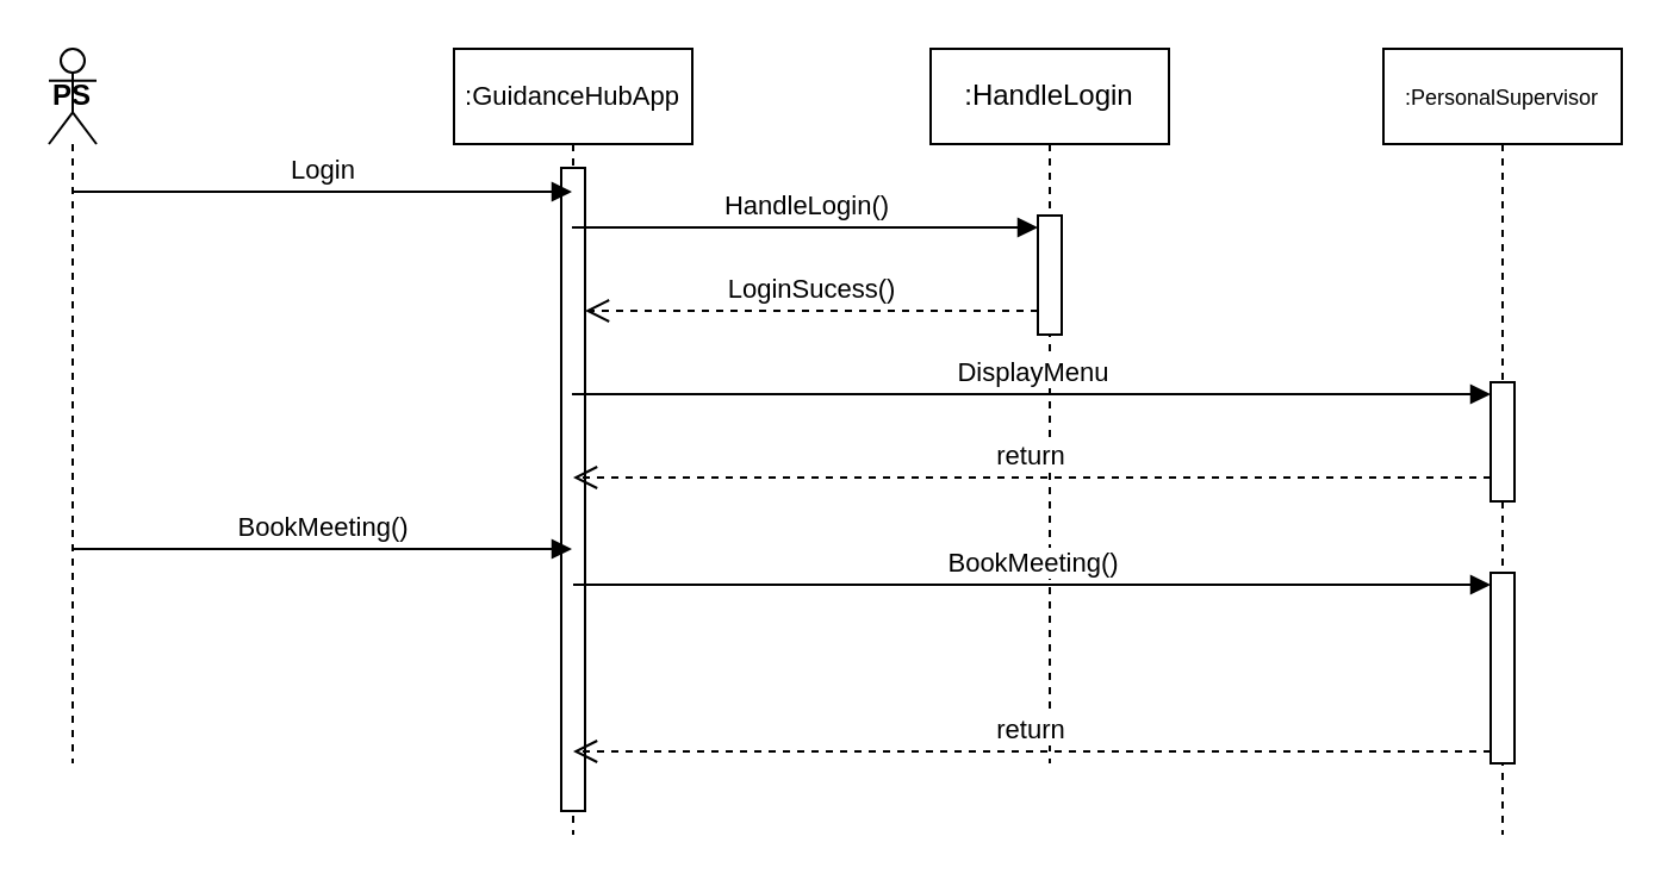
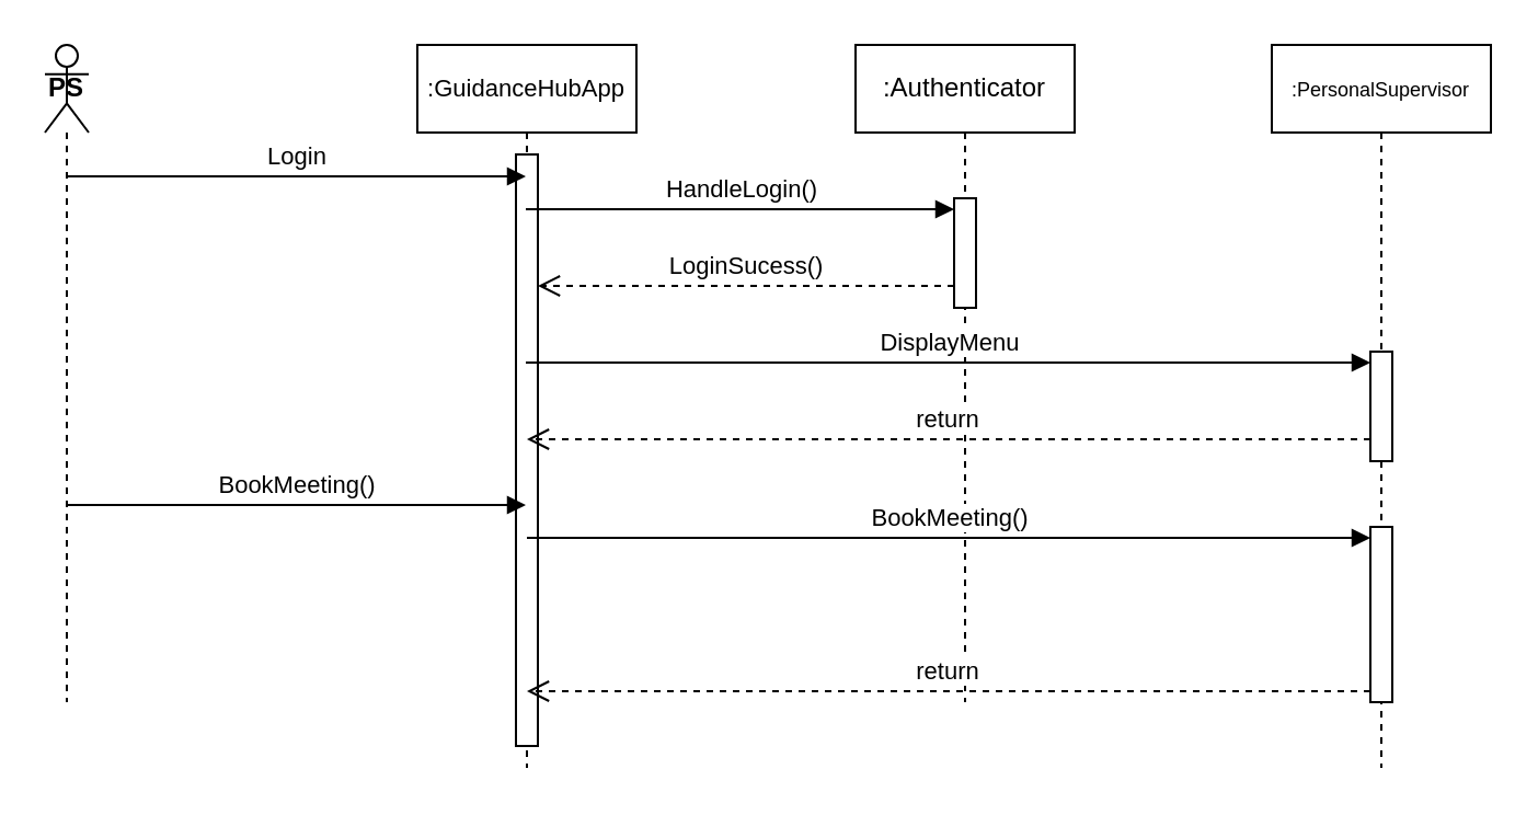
  <mxCell id="0" />
  <mxCell id="1" parent="0" />
  <mxCell id="2" value="&lt;font style=&quot;font-size: 11px;&quot;&gt;:GuidanceHubApp&lt;/font&gt;" style="shape=umlLifeline;perimeter=lifelinePerimeter;whiteSpace=wrap;html=1;container=1;dropTarget=0;collapsible=0;recursiveResize=0;outlineConnect=0;portConstraint=eastwest;newEdgeStyle={&quot;curved&quot;:0,&quot;rounded&quot;:0};" vertex="1" parent="1"><mxGeometry x="190" y="20" width="100" height="330" as="geometry" /></mxCell>
  <mxCell id="3" value="" style="html=1;points=[[0,0,0,0,5],[0,1,0,0,-5],[1,0,0,0,5],[1,1,0,0,-5]];perimeter=orthogonalPerimeter;outlineConnect=0;targetShapes=umlLifeline;portConstraint=eastwest;newEdgeStyle={&quot;curved&quot;:0,&quot;rounded&quot;:0};" vertex="1" parent="2"><mxGeometry x="45" y="50" width="10" height="270" as="geometry" /></mxCell>
- <mxCell id="4" value=":HandleLogin" style="shape=umlLifeline;perimeter=lifelinePerimeter;whiteSpace=wrap;html=1;container=1;dropTarget=0;collapsible=0;recursiveResize=0;outlineConnect=0;portConstraint=eastwest;newEdgeStyle={&quot;curved&quot;:0,&quot;rounded&quot;:0};" vertex="1" parent="1"><mxGeometry x="390" y="20" width="100" height="300" as="geometry" /></mxCell>
+ <mxCell id="4" value=":Authenticator" style="shape=umlLifeline;perimeter=lifelinePerimeter;whiteSpace=wrap;html=1;container=1;dropTarget=0;collapsible=0;recursiveResize=0;outlineConnect=0;portConstraint=eastwest;newEdgeStyle={&quot;curved&quot;:0,&quot;rounded&quot;:0};" vertex="1" parent="1"><mxGeometry x="390" y="20" width="100" height="300" as="geometry" /></mxCell>
  <mxCell id="5" value="" style="html=1;points=[[0,0,0,0,5],[0,1,0,0,-5],[1,0,0,0,5],[1,1,0,0,-5]];perimeter=orthogonalPerimeter;outlineConnect=0;targetShapes=umlLifeline;portConstraint=eastwest;newEdgeStyle={&quot;curved&quot;:0,&quot;rounded&quot;:0};" vertex="1" parent="4"><mxGeometry x="45" y="70" width="10" height="50" as="geometry" /></mxCell>
  <mxCell id="6" value="&lt;font style=&quot;font-size: 9px;&quot;&gt;:PersonalSupervisor&lt;/font&gt;" style="shape=umlLifeline;perimeter=lifelinePerimeter;whiteSpace=wrap;html=1;container=1;dropTarget=0;collapsible=0;recursiveResize=0;outlineConnect=0;portConstraint=eastwest;newEdgeStyle={&quot;curved&quot;:0,&quot;rounded&quot;:0};" vertex="1" parent="1"><mxGeometry x="580" y="20" width="100" height="330" as="geometry" /></mxCell>
  <mxCell id="7" value="" style="html=1;points=[[0,0,0,0,5],[0,1,0,0,-5],[1,0,0,0,5],[1,1,0,0,-5]];perimeter=orthogonalPerimeter;outlineConnect=0;targetShapes=umlLifeline;portConstraint=eastwest;newEdgeStyle={&quot;curved&quot;:0,&quot;rounded&quot;:0};" vertex="1" parent="6"><mxGeometry x="45" y="140" width="10" height="50" as="geometry" /></mxCell>
  <mxCell id="8" value="" style="html=1;points=[[0,0,0,0,5],[0,1,0,0,-5],[1,0,0,0,5],[1,1,0,0,-5]];perimeter=orthogonalPerimeter;outlineConnect=0;targetShapes=umlLifeline;portConstraint=eastwest;newEdgeStyle={&quot;curved&quot;:0,&quot;rounded&quot;:0};" vertex="1" parent="6"><mxGeometry x="45" y="220" width="10" height="80" as="geometry" /></mxCell>
  <mxCell id="9" value="&lt;b style=&quot;&quot;&gt;&lt;font style=&quot;font-size: 12px;&quot;&gt;PS&lt;/font&gt;&lt;/b&gt;" style="shape=umlLifeline;perimeter=lifelinePerimeter;whiteSpace=wrap;html=1;container=1;dropTarget=0;collapsible=0;recursiveResize=0;outlineConnect=0;portConstraint=eastwest;newEdgeStyle={&quot;curved&quot;:0,&quot;rounded&quot;:0};participant=umlActor;" vertex="1" parent="1"><mxGeometry x="20" y="20" width="20" height="300" as="geometry" /></mxCell>
  <mxCell id="10" value="HandleLogin()" style="html=1;verticalAlign=bottom;endArrow=block;curved=0;rounded=0;entryX=0;entryY=0;entryDx=0;entryDy=5;" edge="1" parent="1" source="2" target="5"><mxGeometry relative="1" as="geometry"><mxPoint x="270" y="105" as="sourcePoint" /></mxGeometry></mxCell>
  <mxCell id="11" value="LoginSucess()" style="html=1;verticalAlign=bottom;endArrow=open;dashed=1;endSize=8;curved=0;rounded=0;exitX=0;exitY=1;exitDx=0;exitDy=-5;" edge="1" parent="1"><mxGeometry relative="1" as="geometry"><mxPoint x="245" y="130" as="targetPoint" /><mxPoint x="435" y="130" as="sourcePoint" /></mxGeometry></mxCell>
  <mxCell id="12" value="DisplayMenu" style="html=1;verticalAlign=bottom;endArrow=block;curved=0;rounded=0;entryX=0;entryY=0;entryDx=0;entryDy=5;" edge="1" parent="1" source="2" target="7"><mxGeometry relative="1" as="geometry"><mxPoint x="260" y="185" as="sourcePoint" /></mxGeometry></mxCell>
  <mxCell id="13" value="return" style="html=1;verticalAlign=bottom;endArrow=open;dashed=1;endSize=8;curved=0;rounded=0;" edge="1" parent="1" source="7"><mxGeometry relative="1" as="geometry"><mxPoint x="240" y="200" as="targetPoint" /><mxPoint x="310" y="200" as="sourcePoint" /></mxGeometry></mxCell>
  <mxCell id="14" value="Login" style="html=1;verticalAlign=bottom;endArrow=block;curved=0;rounded=0;" edge="1" parent="1" target="2"><mxGeometry width="80" relative="1" as="geometry"><mxPoint x="30" y="80" as="sourcePoint" /><mxPoint x="110" y="80" as="targetPoint" /></mxGeometry></mxCell>
  <mxCell id="15" value="BookMeeting()" style="html=1;verticalAlign=bottom;endArrow=block;curved=0;rounded=0;" edge="1" parent="1" target="2"><mxGeometry x="0.002" width="80" relative="1" as="geometry"><mxPoint x="30" y="230" as="sourcePoint" /><mxPoint x="110" y="230" as="targetPoint" /><mxPoint as="offset" /></mxGeometry></mxCell>
  <mxCell id="16" value="BookMeeting()" style="html=1;verticalAlign=bottom;endArrow=block;curved=0;rounded=0;entryX=0;entryY=0;entryDx=0;entryDy=5;" edge="1" parent="1" target="8"><mxGeometry x="0.003" relative="1" as="geometry"><mxPoint x="240" y="245" as="sourcePoint" /><mxPoint as="offset" /></mxGeometry></mxCell>
  <mxCell id="17" value="return" style="html=1;verticalAlign=bottom;endArrow=open;dashed=1;endSize=8;curved=0;rounded=0;exitX=0;exitY=1;exitDx=0;exitDy=-5;" edge="1" parent="1" source="8"><mxGeometry relative="1" as="geometry"><mxPoint x="240" y="315" as="targetPoint" /></mxGeometry></mxCell>
